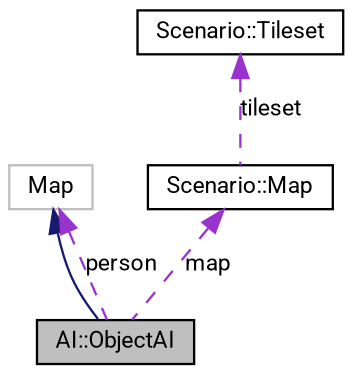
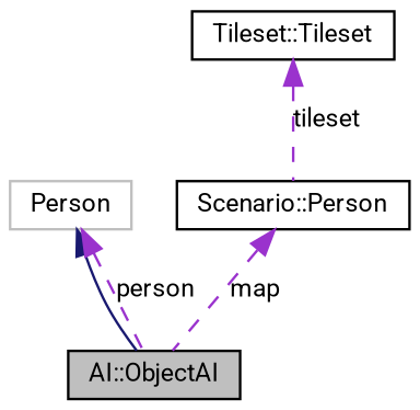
  digraph {
    fontname=Roboto
    node [color=black fillcolor=white fontname=Roboto fontsize=10 shape=record style=filled]
    edge [color=darkorchid3 dir=back fontname=Roboto fontsize=10 labelfontname=FreeSans labelfontsize=10 style=dashed]
    n1 [fillcolor=grey75 fontcolor=black height=0.2 label="AI::ObjectAI" width=0.4]
-   n2 [color=grey75 height=0.2 label=Map width=0.4]
-   n3 [height=0.2 label="Scenario::Map" width=0.4]
-   n4 [height=0.2 label="Scenario::Tileset" width=0.4]
+   n2 [color=grey75 height=0.2 label=Person width=0.4]
+   n3 [height=0.2 label="Scenario::Person" width=0.4]
+   n4 [height=0.2 label="Tileset::Tileset" width=0.4]
    n2 -> n1 [color=midnightblue style=solid]
    n2 -> n1 [label=person]
    n3 -> n1 [label=map]
    n4 -> n3 [label=tileset]
  }
